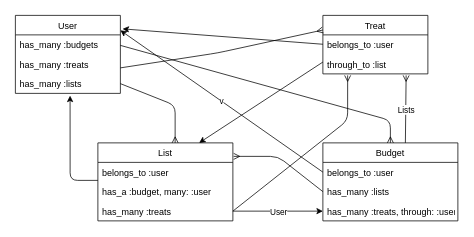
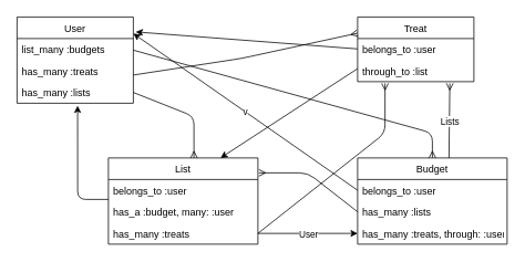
  <mxCell id="0" />
  <mxCell id="1" parent="0" />
  <mxCell id="2" value="User" style="swimlane;fontStyle=0;childLayout=stackLayout;horizontal=1;startSize=26;fillColor=none;horizontalStack=0;resizeParent=1;resizeParentMax=0;resizeLast=0;collapsible=1;marginBottom=0;" vertex="1" parent="1"><mxGeometry x="20" y="20" width="140" height="104" as="geometry" /></mxCell>
- <mxCell id="3" value="has_many :budgets" style="text;strokeColor=none;fillColor=none;align=left;verticalAlign=top;spacingLeft=4;spacingRight=4;overflow=hidden;rotatable=0;points=[[0,0.5],[1,0.5]];portConstraint=eastwest;" vertex="1" parent="2"><mxGeometry y="26" width="140" height="26" as="geometry" /></mxCell>
+ <mxCell id="3" value="list_many :budgets" style="text;strokeColor=none;fillColor=none;align=left;verticalAlign=top;spacingLeft=4;spacingRight=4;overflow=hidden;rotatable=0;points=[[0,0.5],[1,0.5]];portConstraint=eastwest;" vertex="1" parent="2"><mxGeometry y="26" width="140" height="26" as="geometry" /></mxCell>
  <mxCell id="4" value="has_many :treats" style="text;strokeColor=none;fillColor=none;align=left;verticalAlign=top;spacingLeft=4;spacingRight=4;overflow=hidden;rotatable=0;points=[[0,0.5],[1,0.5]];portConstraint=eastwest;" vertex="1" parent="2"><mxGeometry y="52" width="140" height="26" as="geometry" /></mxCell>
  <mxCell id="5" value="has_many :lists" style="text;strokeColor=none;fillColor=none;align=left;verticalAlign=top;spacingLeft=4;spacingRight=4;overflow=hidden;rotatable=0;points=[[0,0.5],[1,0.5]];portConstraint=eastwest;" vertex="1" parent="2"><mxGeometry y="78" width="140" height="26" as="geometry" /></mxCell>
  <mxCell id="6" value="Treat" style="swimlane;fontStyle=0;childLayout=stackLayout;horizontal=1;startSize=26;fillColor=none;horizontalStack=0;resizeParent=1;resizeParentMax=0;resizeLast=0;collapsible=1;marginBottom=0;" vertex="1" parent="1"><mxGeometry x="430" y="20" width="140" height="78" as="geometry" /></mxCell>
  <mxCell id="7" value="" style="endArrow=ERmany;html=1;entryX=0.793;entryY=1.077;entryDx=0;entryDy=0;entryPerimeter=0;endFill=0;" edge="1" parent="6" target="10"><mxGeometry relative="1" as="geometry"><mxPoint x="110" y="170" as="sourcePoint" /><mxPoint x="120" y="-60" as="targetPoint" /></mxGeometry></mxCell>
  <mxCell id="8" value="Lists" style="edgeLabel;resizable=0;html=1;align=center;verticalAlign=middle;" connectable="0" vertex="1" parent="7"><mxGeometry relative="1" as="geometry" /></mxCell>
  <mxCell id="9" value="belongs_to :user" style="text;strokeColor=none;fillColor=none;align=left;verticalAlign=top;spacingLeft=4;spacingRight=4;overflow=hidden;rotatable=0;points=[[0,0.5],[1,0.5]];portConstraint=eastwest;" vertex="1" parent="6"><mxGeometry y="26" width="140" height="26" as="geometry" /></mxCell>
  <mxCell id="10" value="through_to :list" style="text;strokeColor=none;fillColor=none;align=left;verticalAlign=top;spacingLeft=4;spacingRight=4;overflow=hidden;rotatable=0;points=[[0,0.5],[1,0.5]];portConstraint=eastwest;" vertex="1" parent="6"><mxGeometry y="52" width="140" height="26" as="geometry" /></mxCell>
  <mxCell id="11" value="Budget" style="swimlane;fontStyle=0;childLayout=stackLayout;horizontal=1;startSize=26;fillColor=none;horizontalStack=0;resizeParent=1;resizeParentMax=0;resizeLast=0;collapsible=1;marginBottom=0;" vertex="1" parent="1"><mxGeometry x="430" y="190" width="180" height="104" as="geometry" /></mxCell>
  <mxCell id="12" value="belongs_to :user" style="text;strokeColor=none;fillColor=none;align=left;verticalAlign=top;spacingLeft=4;spacingRight=4;overflow=hidden;rotatable=0;points=[[0,0.5],[1,0.5]];portConstraint=eastwest;" vertex="1" parent="11"><mxGeometry y="26" width="180" height="26" as="geometry" /></mxCell>
  <mxCell id="13" value="has_many :lists" style="text;strokeColor=none;fillColor=none;align=left;verticalAlign=top;spacingLeft=4;spacingRight=4;overflow=hidden;rotatable=0;points=[[0,0.5],[1,0.5]];portConstraint=eastwest;" vertex="1" parent="11"><mxGeometry y="52" width="180" height="26" as="geometry" /></mxCell>
  <mxCell id="14" value="has_many :treats, through: :user" style="text;strokeColor=none;fillColor=none;align=left;verticalAlign=top;spacingLeft=4;spacingRight=4;overflow=hidden;rotatable=0;points=[[0,0.5],[1,0.5]];portConstraint=eastwest;" vertex="1" parent="11"><mxGeometry y="78" width="180" height="26" as="geometry" /></mxCell>
  <mxCell id="15" value="List" style="swimlane;fontStyle=0;childLayout=stackLayout;horizontal=1;startSize=26;fillColor=none;horizontalStack=0;resizeParent=1;resizeParentMax=0;resizeLast=0;collapsible=1;marginBottom=0;" vertex="1" parent="1"><mxGeometry x="130" y="190" width="180" height="104" as="geometry" /></mxCell>
  <mxCell id="16" value="" style="endArrow=classic;html=1;entryX=0.521;entryY=1.115;entryDx=0;entryDy=0;entryPerimeter=0;" edge="1" parent="15" target="5"><mxGeometry width="50" height="50" relative="1" as="geometry"><mxPoint y="50" as="sourcePoint" /><mxPoint x="50" as="targetPoint" /><Array as="points"><mxPoint x="-37" y="50" /></Array></mxGeometry></mxCell>
  <mxCell id="17" value="belongs_to :user" style="text;strokeColor=none;fillColor=none;align=left;verticalAlign=top;spacingLeft=4;spacingRight=4;overflow=hidden;rotatable=0;points=[[0,0.5],[1,0.5]];portConstraint=eastwest;" vertex="1" parent="15"><mxGeometry y="26" width="180" height="26" as="geometry" /></mxCell>
  <mxCell id="18" value="has_a :budget, many: :user" style="text;strokeColor=none;fillColor=none;align=left;verticalAlign=top;spacingLeft=4;spacingRight=4;overflow=hidden;rotatable=0;points=[[0,0.5],[1,0.5]];portConstraint=eastwest;" vertex="1" parent="15"><mxGeometry y="52" width="180" height="26" as="geometry" /></mxCell>
  <mxCell id="19" value="has_many :treats" style="text;strokeColor=none;fillColor=none;align=left;verticalAlign=top;spacingLeft=4;spacingRight=4;overflow=hidden;rotatable=0;points=[[0,0.5],[1,0.5]];portConstraint=eastwest;" vertex="1" parent="15"><mxGeometry y="78" width="180" height="26" as="geometry" /></mxCell>
  <mxCell id="20" value="" style="endArrow=classic;html=1;entryX=1.021;entryY=0.173;entryDx=0;entryDy=0;entryPerimeter=0;" edge="1" parent="1" target="2"><mxGeometry width="50" height="50" relative="1" as="geometry"><mxPoint x="430" y="58.5" as="sourcePoint" /><mxPoint x="330" y="58.5" as="targetPoint" /></mxGeometry></mxCell>
  <mxCell id="21" value="" style="endArrow=classic;html=1;entryX=0.75;entryY=0;entryDx=0;entryDy=0;" edge="1" parent="1" target="15"><mxGeometry width="50" height="50" relative="1" as="geometry"><mxPoint x="430" y="82.25" as="sourcePoint" /><mxPoint x="162.94" y="61.742" as="targetPoint" /></mxGeometry></mxCell>
  <mxCell id="22" value="" style="endArrow=ERmany;html=1;endFill=0;" edge="1" parent="1" target="11"><mxGeometry width="50" height="50" relative="1" as="geometry"><mxPoint x="160" y="60" as="sourcePoint" /><mxPoint x="530" y="180" as="targetPoint" /><Array as="points"><mxPoint x="520" y="160" /></Array></mxGeometry></mxCell>
  <mxCell id="23" value="" style="endArrow=ERmany;html=1;endFill=0;exitX=1;exitY=0.5;exitDx=0;exitDy=0;" edge="1" parent="1" source="5"><mxGeometry width="50" height="50" relative="1" as="geometry"><mxPoint x="170" y="70" as="sourcePoint" /><mxPoint x="233" y="190" as="targetPoint" /><Array as="points"><mxPoint x="233" y="140" /></Array></mxGeometry></mxCell>
  <mxCell id="24" value="" style="endArrow=ERmany;html=1;endFill=0;exitX=1;exitY=0.5;exitDx=0;exitDy=0;entryX=0;entryY=0.25;entryDx=0;entryDy=0;" edge="1" parent="1" target="6"><mxGeometry width="50" height="50" relative="1" as="geometry"><mxPoint x="160" y="90" as="sourcePoint" /><mxPoint x="233" y="169" as="targetPoint" /><Array as="points"><mxPoint x="290" y="70" /></Array></mxGeometry></mxCell>
  <mxCell id="25" value="v" style="endArrow=classic;html=1;entryX=1;entryY=0.192;entryDx=0;entryDy=0;exitX=0;exitY=0.5;exitDx=0;exitDy=0;entryPerimeter=0;" edge="1" parent="1" source="12" target="2"><mxGeometry width="50" height="50" relative="1" as="geometry"><mxPoint x="440" y="92.25" as="sourcePoint" /><mxPoint x="275" y="200" as="targetPoint" /></mxGeometry></mxCell>
  <mxCell id="26" value="" style="endArrow=ERmany;html=1;exitX=0;exitY=0.5;exitDx=0;exitDy=0;endFill=0;entryX=1.006;entryY=0.173;entryDx=0;entryDy=0;entryPerimeter=0;" edge="1" parent="1" source="13" target="15"><mxGeometry width="50" height="50" relative="1" as="geometry"><mxPoint x="430" y="259.03" as="sourcePoint" /><mxPoint x="310" y="255" as="targetPoint" /><Array as="points"><mxPoint x="370" y="208" /></Array></mxGeometry></mxCell>
  <mxCell id="27" value="" style="endArrow=ERmany;html=1;exitX=1;exitY=0.5;exitDx=0;exitDy=0;endFill=0;entryX=0.236;entryY=1.077;entryDx=0;entryDy=0;entryPerimeter=0;" edge="1" parent="1" source="19" target="10"><mxGeometry width="50" height="50" relative="1" as="geometry"><mxPoint x="440" y="265" as="sourcePoint" /><mxPoint x="320" y="265" as="targetPoint" /><Array as="points"><mxPoint x="463" y="160" /></Array></mxGeometry></mxCell>
  <mxCell id="28" value="" style="endArrow=classic;html=1;entryX=0;entryY=0.5;entryDx=0;entryDy=0;" edge="1" parent="1" target="14"><mxGeometry relative="1" as="geometry"><mxPoint x="310" y="281" as="sourcePoint" /><mxPoint x="404" y="290" as="targetPoint" /></mxGeometry></mxCell>
  <mxCell id="29" value="User" style="edgeLabel;resizable=0;html=1;align=center;verticalAlign=middle;" connectable="0" vertex="1" parent="28"><mxGeometry relative="1" as="geometry" /></mxCell>
